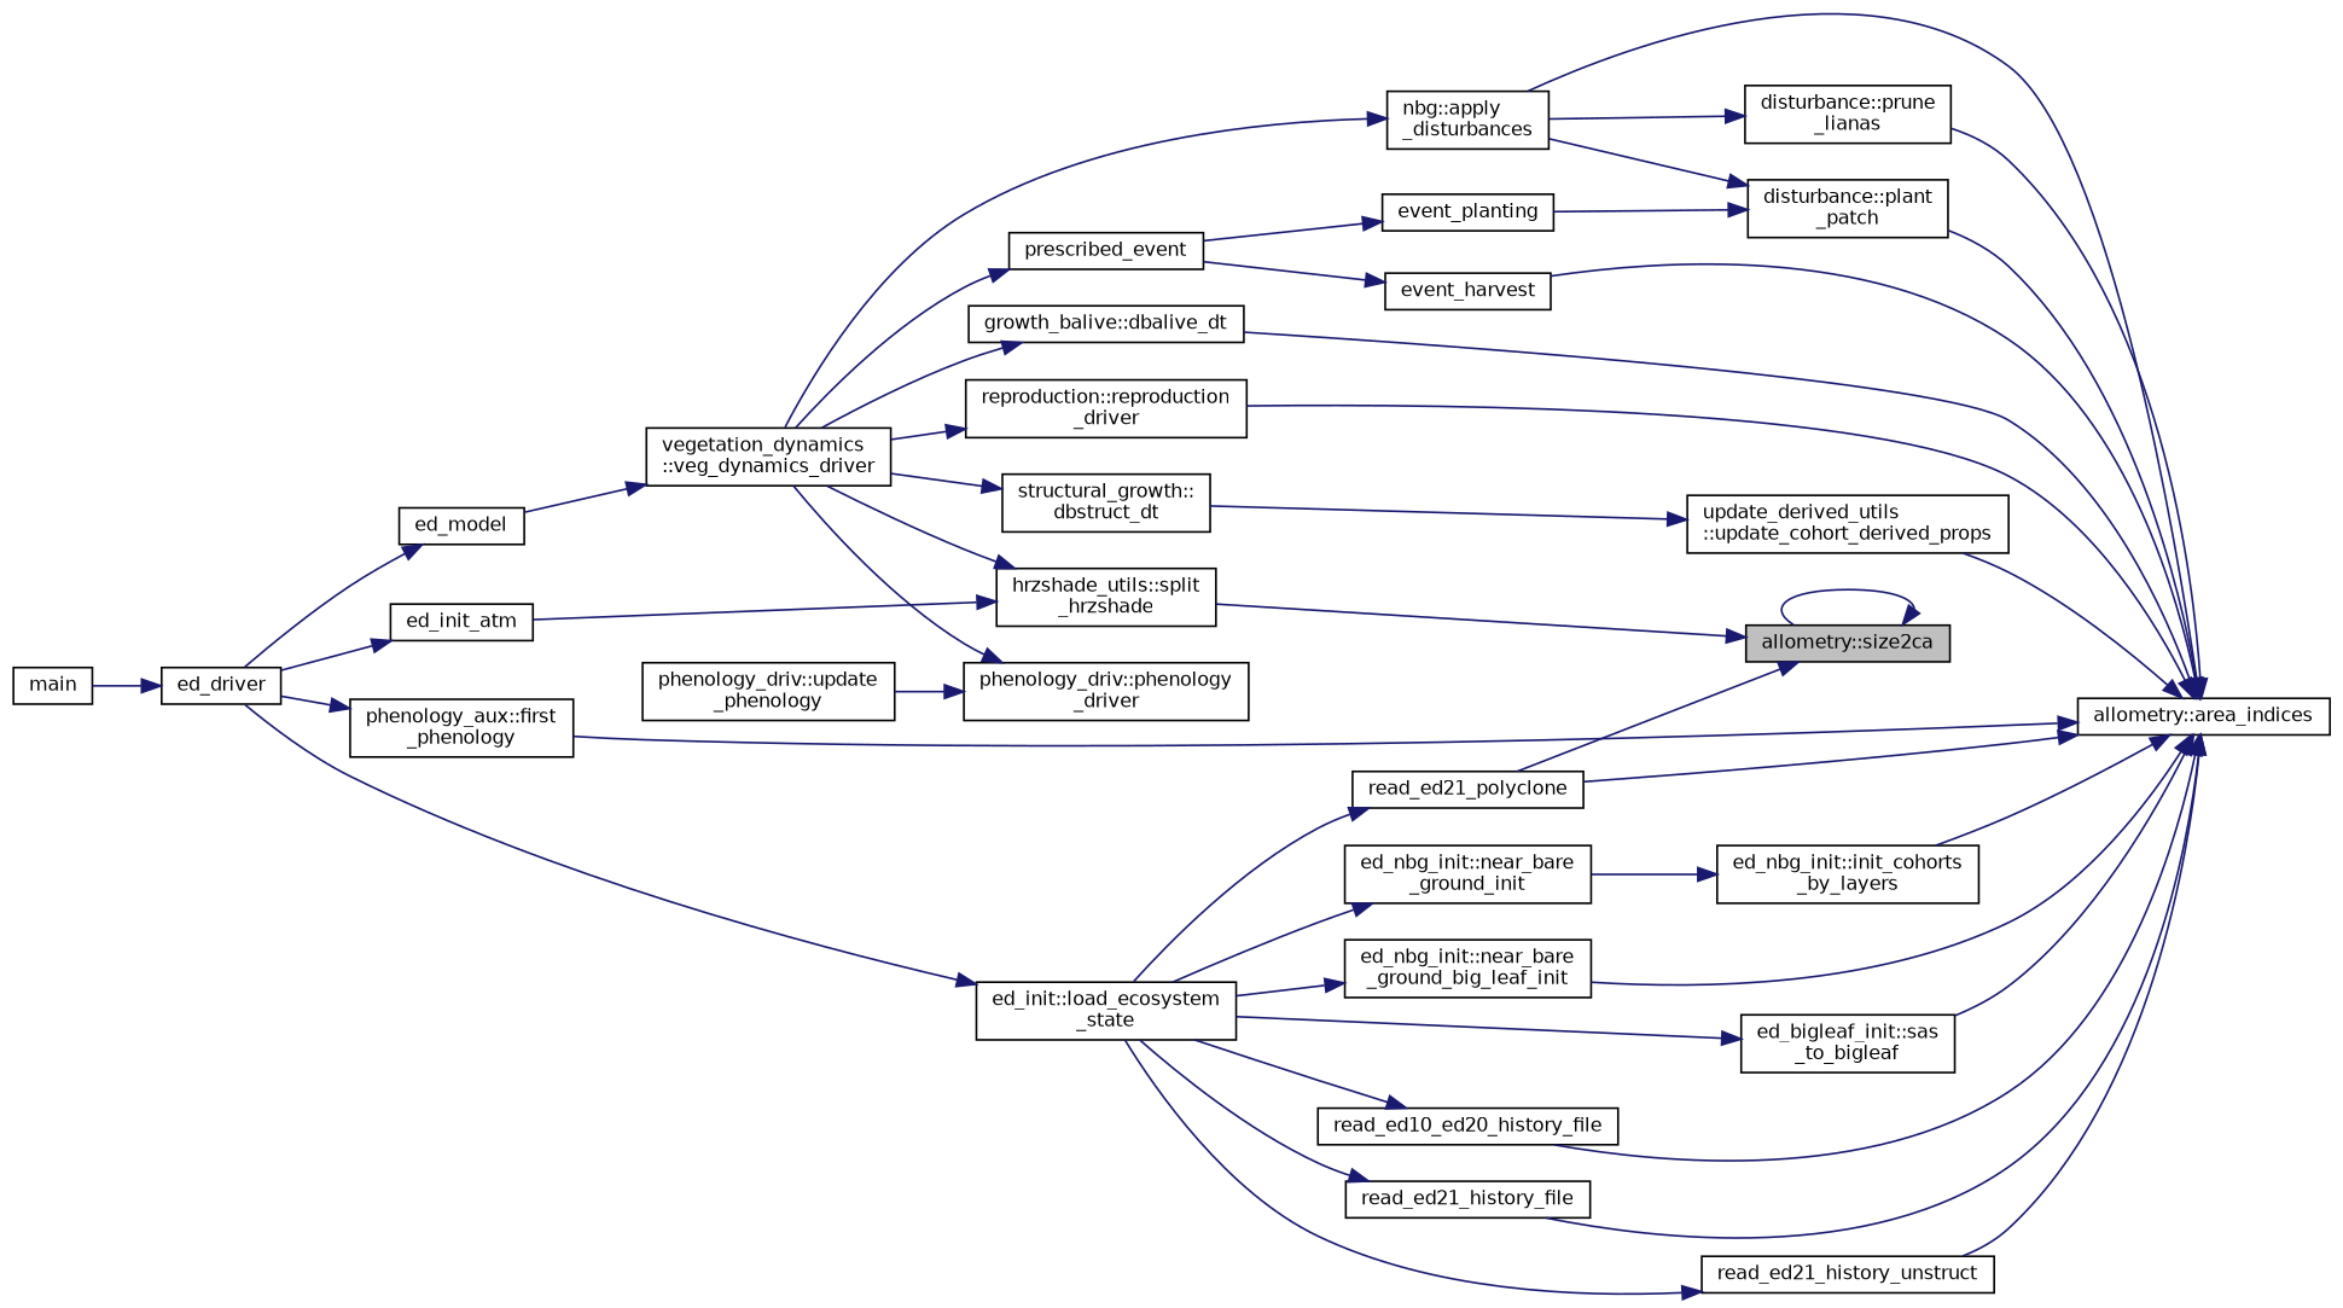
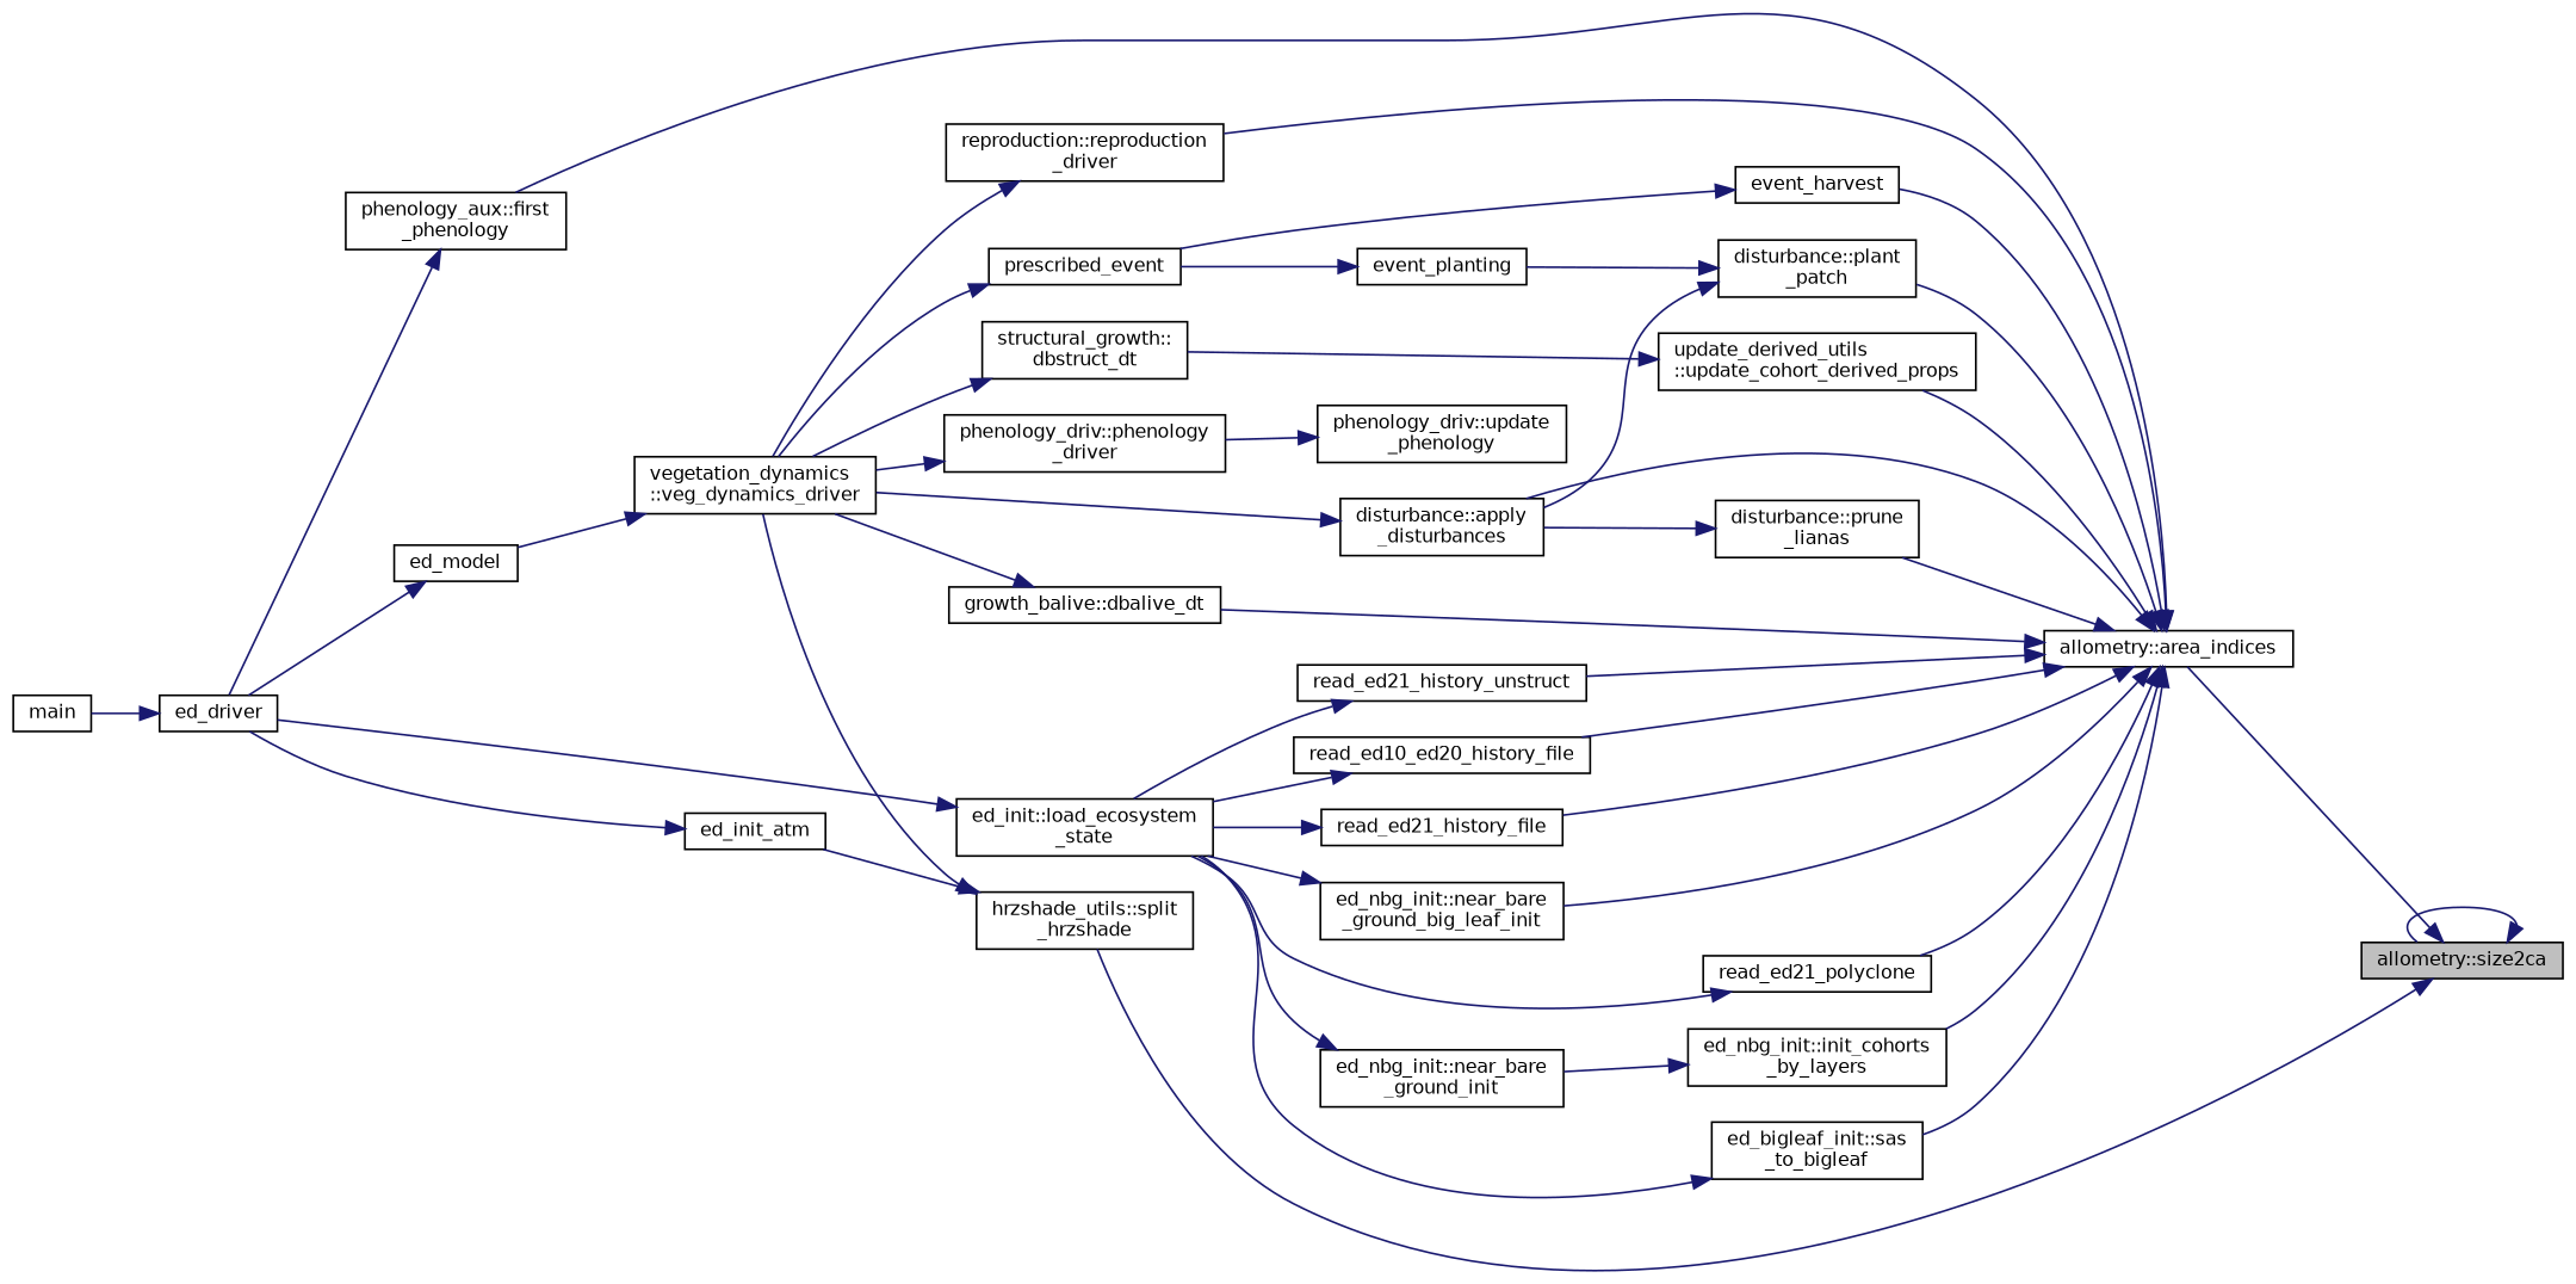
  digraph {
    rankdir=RL
    node [color=black fillcolor=white fontname=Helvetica fontsize=10 shape=record style=filled]
    edge [color=midnightblue dir=back fontname=Helvetica fontsize=10 labelfontname=Helvetica labelfontsize=10 style=solid]
    n1 [fillcolor=grey75 fontcolor=black height=0.2 label="allometry::size2ca" width=0.4]
    n2 [height=0.2 label="allometry::area_indices" width=0.4]
    n3 [height=0.2 label="hrzshade_utils::split\l_hrzshade" width=0.4]
-   n4 [height=0.2 label="nbg::apply\l_disturbances" width=0.4]
+   n4 [height=0.2 label="disturbance::apply\l_disturbances" width=0.4]
    n5 [height=0.2 label="growth_balive::dbalive_dt" width=0.4]
    n6 [height=0.2 label=event_harvest width=0.4]
    n7 [height=0.2 label="phenology_aux::first\l_phenology" width=0.4]
    n8 [height=0.2 label="ed_nbg_init::init_cohorts\l_by_layers" width=0.4]
    n9 [height=0.2 label="ed_nbg_init::near_bare\l_ground_big_leaf_init" width=0.4]
    n10 [height=0.2 label="disturbance::plant\l_patch" width=0.4]
    n11 [height=0.2 label="disturbance::prune\l_lianas" width=0.4]
    n12 [height=0.2 label=read_ed10_ed20_history_file width=0.4]
    n13 [height=0.2 label=read_ed21_history_file width=0.4]
    n14 [height=0.2 label=read_ed21_history_unstruct width=0.4]
    n15 [height=0.2 label=read_ed21_polyclone width=0.4]
    n16 [height=0.2 label="reproduction::reproduction\l_driver" width=0.4]
    n17 [height=0.2 label="ed_bigleaf_init::sas\l_to_bigleaf" width=0.4]
    n18 [height=0.2 label="update_derived_utils\l::update_cohort_derived_props" width=0.4]
    n19 [height=0.2 label="vegetation_dynamics\l::veg_dynamics_driver" width=0.4]
    n20 [height=0.2 label=ed_init_atm width=0.4]
    n21 [height=0.2 label=prescribed_event width=0.4]
    n22 [height=0.2 label=ed_driver width=0.4]
    n23 [height=0.2 label="ed_nbg_init::near_bare\l_ground_init" width=0.4]
    n24 [height=0.2 label="ed_init::load_ecosystem\l_state" width=0.4]
    n25 [height=0.2 label=event_planting width=0.4]
    n26 [height=0.2 label="structural_growth::\ldbstruct_dt" width=0.4]
    n27 [height=0.2 label="phenology_driv::update\l_phenology" width=0.4]
    n28 [height=0.2 label="phenology_driv::phenology\l_driver" width=0.4]
    n29 [height=0.2 label=ed_model width=0.4]
    n30 [height=0.2 label=main width=0.4]
    n1 -> n1
-   n1 -> n15
+   n1 -> n2
    n1 -> n3
    n2 -> n4
    n2 -> n5
    n2 -> n6
    n2 -> n7
    n2 -> n8
    n2 -> n9
    n2 -> n10
    n2 -> n11
    n2 -> n12
    n2 -> n13
    n2 -> n14
    n2 -> n15
    n2 -> n16
    n2 -> n17
    n2 -> n18
    n3 -> n19
    n3 -> n20
    n4 -> n19
    n5 -> n19
    n6 -> n21
    n7 -> n22
    n8 -> n23
    n9 -> n24
    n10 -> n4
    n10 -> n25
    n11 -> n4
    n12 -> n24
    n13 -> n24
    n14 -> n24
    n15 -> n24
    n16 -> n19
    n17 -> n24
    n18 -> n26
    n19 -> n29
    n20 -> n22
    n21 -> n19
    n22 -> n30
    n23 -> n24
    n24 -> n22
    n25 -> n21
    n26 -> n19
-   n28 -> n27
+   n27 -> n28
    n28 -> n19
    n29 -> n22
  }
